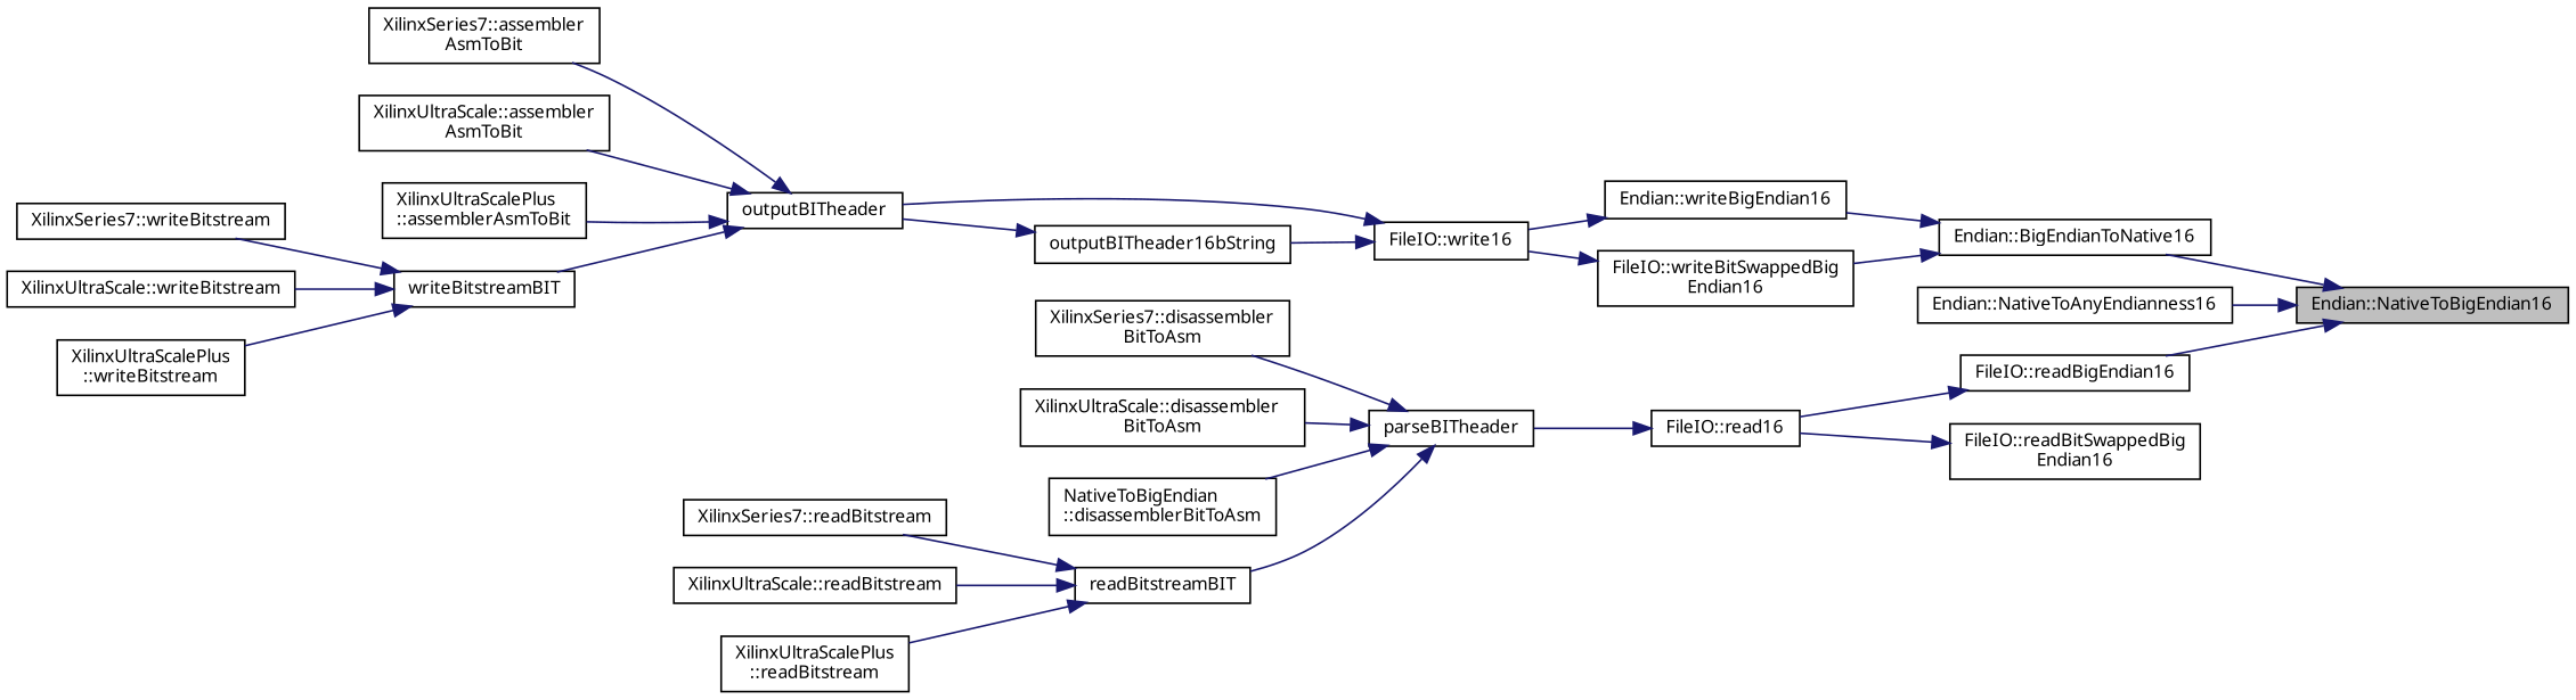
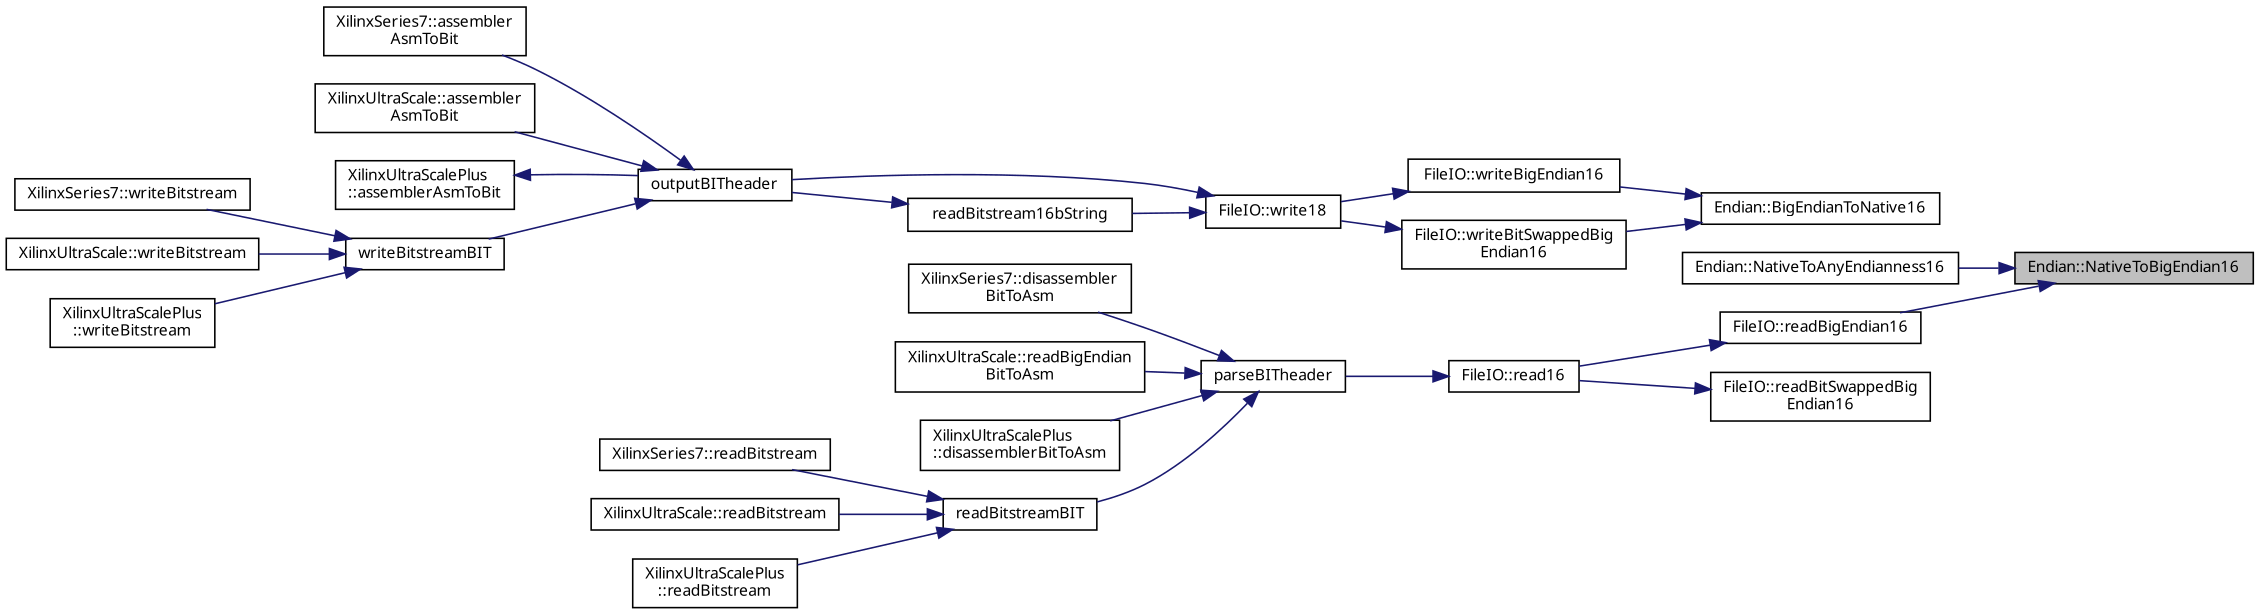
  digraph {
    fontname="Noto Sans"
    rankdir=RL
    node [color=black fillcolor=white fontname="Noto Sans" fontsize=10 shape=record style=filled]
    edge [color=midnightblue dir=back fontname="Noto Sans" fontsize=10 labelfontname=Helvetica labelfontsize=10 style=solid]
    n1 [fillcolor=grey75 fontcolor=black height=0.2 label="Endian::NativeToBigEndian16" width=0.4]
    n2 [height=0.2 label="Endian::BigEndianToNative16" width=0.4]
    n3 [height=0.2 label="Endian::NativeToAnyEndianness16" width=0.4]
    n4 [height=0.2 label="FileIO::readBigEndian16" width=0.4]
-   n5 [height=0.2 label="Endian::writeBigEndian16" width=0.4]
+   n5 [height=0.2 label="FileIO::writeBigEndian16" width=0.4]
    n6 [height=0.2 label="FileIO::writeBitSwappedBig\lEndian16" width=0.4]
    n7 [height=0.2 label="FileIO::read16" width=0.4]
-   n8 [height=0.2 label="FileIO::write16" width=0.4]
+   n8 [height=0.2 label="FileIO::write18" width=0.4]
    n9 [height=0.2 label=outputBITheader width=0.4]
-   n10 [height=0.2 label=outputBITheader16bString width=0.4]
+   n10 [height=0.2 label=readBitstream16bString width=0.4]
    n11 [height=0.2 label="XilinxSeries7::assembler\lAsmToBit" width=0.4]
    n12 [height=0.2 label="XilinxUltraScale::assembler\lAsmToBit" width=0.4]
    n13 [height=0.2 label="XilinxUltraScalePlus\l::assemblerAsmToBit" width=0.4]
    n14 [height=0.2 label=writeBitstreamBIT width=0.4]
    n15 [height=0.2 label="XilinxSeries7::writeBitstream" width=0.4]
    n16 [height=0.2 label="XilinxUltraScale::writeBitstream" width=0.4]
    n17 [height=0.2 label="XilinxUltraScalePlus\l::writeBitstream" width=0.4]
    n18 [height=0.2 label=parseBITheader width=0.4]
    n19 [height=0.2 label="FileIO::readBitSwappedBig\lEndian16" width=0.4]
    n20 [height=0.2 label="XilinxSeries7::disassembler\lBitToAsm" width=0.4]
-   n21 [height=0.2 label="XilinxUltraScale::disassembler\lBitToAsm" width=0.4]
-   n22 [height=0.2 label="NativeToBigEndian\l::disassemblerBitToAsm" width=0.4]
+   n21 [height=0.2 label="XilinxUltraScale::readBigEndian\lBitToAsm" width=0.4]
+   n22 [height=0.2 label="XilinxUltraScalePlus\l::disassemblerBitToAsm" width=0.4]
    n23 [height=0.2 label=readBitstreamBIT width=0.4]
    n24 [height=0.2 label="XilinxSeries7::readBitstream" width=0.4]
    n25 [height=0.2 label="XilinxUltraScale::readBitstream" width=0.4]
    n26 [height=0.2 label="XilinxUltraScalePlus\l::readBitstream" width=0.4]
-   n1 -> n2
    n1 -> n3
    n1 -> n4
    n2 -> n5
    n2 -> n6
    n4 -> n7
    n5 -> n8
    n6 -> n8
    n7 -> n18
    n8 -> n9
    n8 -> n10
    n9 -> n11
    n9 -> n12
-   n9 -> n13
+   n13 -> n9
    n9 -> n14
    n10 -> n9
    n14 -> n15
    n14 -> n16
    n14 -> n17
    n18 -> n20
    n18 -> n21
    n18 -> n22
    n18 -> n23
    n19 -> n7
    n23 -> n24
    n23 -> n25
    n23 -> n26
  }
